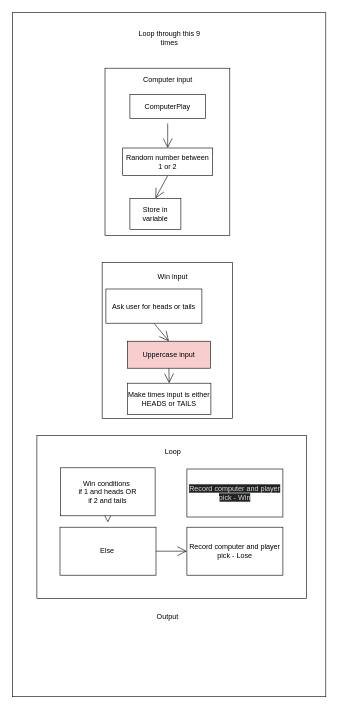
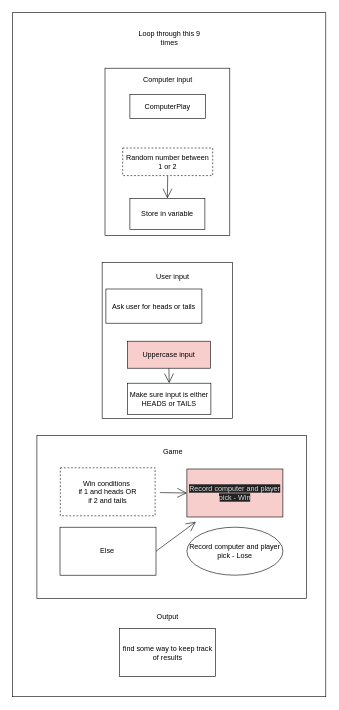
  <mxCell id="0" />
  <mxCell id="1" parent="0" />
  <mxCell id="2" value="" style="rounded=0;whiteSpace=wrap;html=1;hachureGap=4;" vertex="1" parent="1"><mxGeometry x="20.5" y="20.5" width="522" height="1140" as="geometry" /></mxCell>
  <mxCell id="3" value="" style="rounded=0;whiteSpace=wrap;html=1;hachureGap=4;" vertex="1" parent="1"><mxGeometry x="61" y="725" width="449" height="272" as="geometry" /></mxCell>
  <mxCell id="4" value="" style="rounded=0;whiteSpace=wrap;html=1;hachureGap=4;" vertex="1" parent="1"><mxGeometry x="169.75" y="437" width="217.5" height="259.5" as="geometry" /></mxCell>
  <mxCell id="5" value="" style="rounded=0;whiteSpace=wrap;html=1;hachureGap=4;" vertex="1" parent="1"><mxGeometry x="174.5" y="113" width="208" height="279" as="geometry" /></mxCell>
- <mxCell id="6" style="edgeStyle=none;curved=1;rounded=0;orthogonalLoop=1;jettySize=auto;html=1;entryX=0.5;entryY=0;entryDx=0;entryDy=0;endArrow=open;startSize=14;endSize=14;sourcePerimeterSpacing=8;targetPerimeterSpacing=8;" edge="1" parent="1" source="7" target="9"><mxGeometry relative="1" as="geometry" /></mxCell>
  <mxCell id="7" value="ComputerPlay" style="rounded=0;whiteSpace=wrap;html=1;hachureGap=4;" parent="1" vertex="1"><mxGeometry x="216" y="157" width="126" height="40" as="geometry" /></mxCell>
  <mxCell id="8" style="edgeStyle=none;curved=1;rounded=0;orthogonalLoop=1;jettySize=auto;html=1;exitX=0.5;exitY=1;exitDx=0;exitDy=0;entryX=0.5;entryY=0;entryDx=0;entryDy=0;endArrow=open;startSize=14;endSize=14;sourcePerimeterSpacing=8;targetPerimeterSpacing=8;" edge="1" parent="1" source="9" target="10"><mxGeometry relative="1" as="geometry" /></mxCell>
- <mxCell id="9" value="Random number between 1 or 2" style="rounded=0;whiteSpace=wrap;html=1;hachureGap=4;" vertex="1" parent="1"><mxGeometry x="204" y="246" width="150" height="46" as="geometry" /></mxCell>
- <mxCell id="10" value="Store in variable" style="rounded=0;whiteSpace=wrap;html=1;hachureGap=4;" vertex="1" parent="1"><mxGeometry x="216" y="330" width="85" height="52" as="geometry" /></mxCell>
- <mxCell id="11" style="edgeStyle=none;curved=1;rounded=0;orthogonalLoop=1;jettySize=auto;html=1;exitX=0.5;exitY=1;exitDx=0;exitDy=0;entryX=0.5;entryY=0;entryDx=0;entryDy=0;endArrow=open;startSize=14;endSize=14;sourcePerimeterSpacing=8;targetPerimeterSpacing=8;" edge="1" parent="1" source="12" target="14"><mxGeometry relative="1" as="geometry" /></mxCell>
+ <mxCell id="9" value="Random number between 1 or 2" style="rounded=0;whiteSpace=wrap;html=1;hachureGap=4;dashed=1;" vertex="1" parent="1"><mxGeometry x="204" y="246" width="150" height="46" as="geometry" /></mxCell>
+ <mxCell id="10" value="Store in variable" style="rounded=0;whiteSpace=wrap;html=1;hachureGap=4;" vertex="1" parent="1"><mxGeometry x="216" y="330" width="125" height="52" as="geometry" /></mxCell>
  <mxCell id="12" value="Ask user for heads or tails" style="rounded=0;whiteSpace=wrap;html=1;hachureGap=4;" vertex="1" parent="1"><mxGeometry x="176" y="481" width="160" height="57" as="geometry" /></mxCell>
  <mxCell id="13" style="edgeStyle=none;curved=1;rounded=0;orthogonalLoop=1;jettySize=auto;html=1;exitX=0.5;exitY=1;exitDx=0;exitDy=0;entryX=0.5;entryY=0;entryDx=0;entryDy=0;endArrow=open;startSize=14;endSize=14;sourcePerimeterSpacing=8;targetPerimeterSpacing=8;" edge="1" parent="1" source="14" target="15"><mxGeometry relative="1" as="geometry" /></mxCell>
  <mxCell id="14" value="Uppercase input" style="rounded=0;whiteSpace=wrap;html=1;hachureGap=4;fillColor=#f8cecc;" vertex="1" parent="1"><mxGeometry x="212" y="568" width="138" height="45" as="geometry" /></mxCell>
- <mxCell id="15" value="Make times input is either HEADS or TAILS" style="rounded=0;whiteSpace=wrap;html=1;hachureGap=4;" vertex="1" parent="1"><mxGeometry x="212" y="638" width="139" height="52" as="geometry" /></mxCell>
+ <mxCell id="15" value="Make sure input is either HEADS or TAILS" style="rounded=0;whiteSpace=wrap;html=1;hachureGap=4;" vertex="1" parent="1"><mxGeometry x="212" y="638" width="139" height="52" as="geometry" /></mxCell>
  <mxCell id="16" value="Computer input" style="text;strokeColor=none;fillColor=none;html=1;align=center;verticalAlign=middle;whiteSpace=wrap;rounded=0;hachureGap=4;" vertex="1" parent="1"><mxGeometry x="225.5" y="117" width="107" height="30" as="geometry" /></mxCell>
- <mxCell id="17" value="Win input" style="text;strokeColor=none;fillColor=none;html=1;align=center;verticalAlign=middle;whiteSpace=wrap;rounded=0;hachureGap=4;" vertex="1" parent="1"><mxGeometry x="237" y="445" width="101" height="30" as="geometry" /></mxCell>
- <mxCell id="18" style="edgeStyle=none;curved=1;rounded=0;orthogonalLoop=1;jettySize=auto;html=1;endArrow=open;startSize=14;endSize=14;sourcePerimeterSpacing=8;targetPerimeterSpacing=8;" edge="1" parent="1" source="19" target="21"><mxGeometry relative="1" as="geometry"><mxPoint x="225" y="819" as="targetPoint" /></mxGeometry></mxCell>
- <mxCell id="19" value="Win conditions&amp;nbsp;&lt;br&gt;if 1 and heads OR&lt;br&gt;if 2 and tails" style="rounded=0;whiteSpace=wrap;html=1;hachureGap=4;" vertex="1" parent="1"><mxGeometry x="100" y="779" width="158" height="80" as="geometry" /></mxCell>
- <mxCell id="20" style="edgeStyle=none;curved=1;rounded=0;orthogonalLoop=1;jettySize=auto;html=1;exitX=1;exitY=0.5;exitDx=0;exitDy=0;entryX=0;entryY=0.5;entryDx=0;entryDy=0;endArrow=open;startSize=14;endSize=14;sourcePerimeterSpacing=8;targetPerimeterSpacing=8;" edge="1" parent="1" source="21" target="22"><mxGeometry relative="1" as="geometry" /></mxCell>
+ <mxCell id="17" value="User input" style="text;strokeColor=none;fillColor=none;html=1;align=center;verticalAlign=middle;whiteSpace=wrap;rounded=0;hachureGap=4;" vertex="1" parent="1"><mxGeometry x="237" y="445" width="101" height="30" as="geometry" /></mxCell>
+ <mxCell id="18" style="edgeStyle=none;curved=1;rounded=0;orthogonalLoop=1;jettySize=auto;html=1;endArrow=open;startSize=14;endSize=14;sourcePerimeterSpacing=8;targetPerimeterSpacing=8;entryX=0;entryY=0.5;entryDx=0;entryDy=0;" edge="1" parent="1" source="19" target="23"><mxGeometry relative="1" as="geometry"><mxPoint x="225" y="819" as="targetPoint" /></mxGeometry></mxCell>
+ <mxCell id="19" value="Win conditions&amp;nbsp;&lt;br&gt;if 1 and heads OR&lt;br&gt;if 2 and tails" style="rounded=0;whiteSpace=wrap;html=1;hachureGap=4;dashed=1;" vertex="1" parent="1"><mxGeometry x="100" y="779" width="158" height="80" as="geometry" /></mxCell>
+ <mxCell id="20" style="edgeStyle=none;curved=1;rounded=0;orthogonalLoop=1;jettySize=auto;html=1;exitX=1;exitY=0.5;exitDx=0;exitDy=0;endArrow=open;startSize=14;endSize=14;sourcePerimeterSpacing=8;targetPerimeterSpacing=8;" edge="1" parent="1" source="21" target="23"><mxGeometry relative="1" as="geometry" /></mxCell>
  <mxCell id="21" value="Else&amp;nbsp;" style="rounded=0;whiteSpace=wrap;html=1;hachureGap=4;" vertex="1" parent="1"><mxGeometry x="99.5" y="878" width="160" height="80" as="geometry" /></mxCell>
- <mxCell id="22" value="Record computer and player pick - Lose" style="rounded=0;whiteSpace=wrap;html=1;hachureGap=4;" vertex="1" parent="1"><mxGeometry x="311" y="878" width="160" height="80" as="geometry" /></mxCell>
- <mxCell id="23" value="&lt;span style=&quot;color: rgb(223 , 220 , 215) ; font-family: &amp;#34;helvetica&amp;#34; ; font-size: 12px ; font-style: normal ; font-weight: 400 ; letter-spacing: normal ; text-align: center ; text-indent: 0px ; text-transform: none ; word-spacing: 0px ; background-color: rgb(32 , 34 , 36) ; display: inline ; float: none&quot;&gt;Record computer and player pick - Win&lt;/span&gt;" style="rounded=0;whiteSpace=wrap;html=1;hachureGap=4;" vertex="1" parent="1"><mxGeometry x="311" y="781" width="160" height="80" as="geometry" /></mxCell>
- <mxCell id="24" value="Loop" style="text;strokeColor=none;fillColor=none;html=1;align=center;verticalAlign=middle;whiteSpace=wrap;rounded=0;hachureGap=4;" vertex="1" parent="1"><mxGeometry x="257.5" y="737" width="60" height="30" as="geometry" /></mxCell>
+ <mxCell id="22" value="Record computer and player pick - Lose" style="ellipse;whiteSpace=wrap;html=1;hachureGap=4;" vertex="1" parent="1"><mxGeometry x="311" y="878" width="160" height="80" as="geometry" /></mxCell>
+ <mxCell id="23" value="&lt;span style=&quot;color: rgb(223 , 220 , 215) ; font-family: &amp;#34;helvetica&amp;#34; ; font-size: 12px ; font-style: normal ; font-weight: 400 ; letter-spacing: normal ; text-align: center ; text-indent: 0px ; text-transform: none ; word-spacing: 0px ; background-color: rgb(32 , 34 , 36) ; display: inline ; float: none&quot;&gt;Record computer and player pick - Win&lt;/span&gt;" style="rounded=0;whiteSpace=wrap;html=1;hachureGap=4;fillColor=#f8cecc;" vertex="1" parent="1"><mxGeometry x="311" y="781" width="160" height="80" as="geometry" /></mxCell>
+ <mxCell id="24" value="Game" style="text;strokeColor=none;fillColor=none;html=1;align=center;verticalAlign=middle;whiteSpace=wrap;rounded=0;hachureGap=4;" vertex="1" parent="1"><mxGeometry x="257.5" y="737" width="60" height="30" as="geometry" /></mxCell>
  <mxCell id="25" value="Output" style="text;strokeColor=none;fillColor=none;html=1;align=center;verticalAlign=middle;whiteSpace=wrap;rounded=0;hachureGap=4;" vertex="1" parent="1"><mxGeometry x="248.5" y="1012" width="60" height="30" as="geometry" /></mxCell>
+ <mxCell id="26" value="find some way to keep track of results" style="rounded=0;whiteSpace=wrap;html=1;hachureGap=4;" vertex="1" parent="1"><mxGeometry x="198.5" y="1047" width="160" height="80" as="geometry" /></mxCell>
  <mxCell id="27" value="Loop through this 9 times" style="text;strokeColor=none;fillColor=none;html=1;align=center;verticalAlign=middle;whiteSpace=wrap;rounded=0;hachureGap=4;" vertex="1" parent="1"><mxGeometry x="216.5" y="32" width="130" height="62" as="geometry" /></mxCell>
